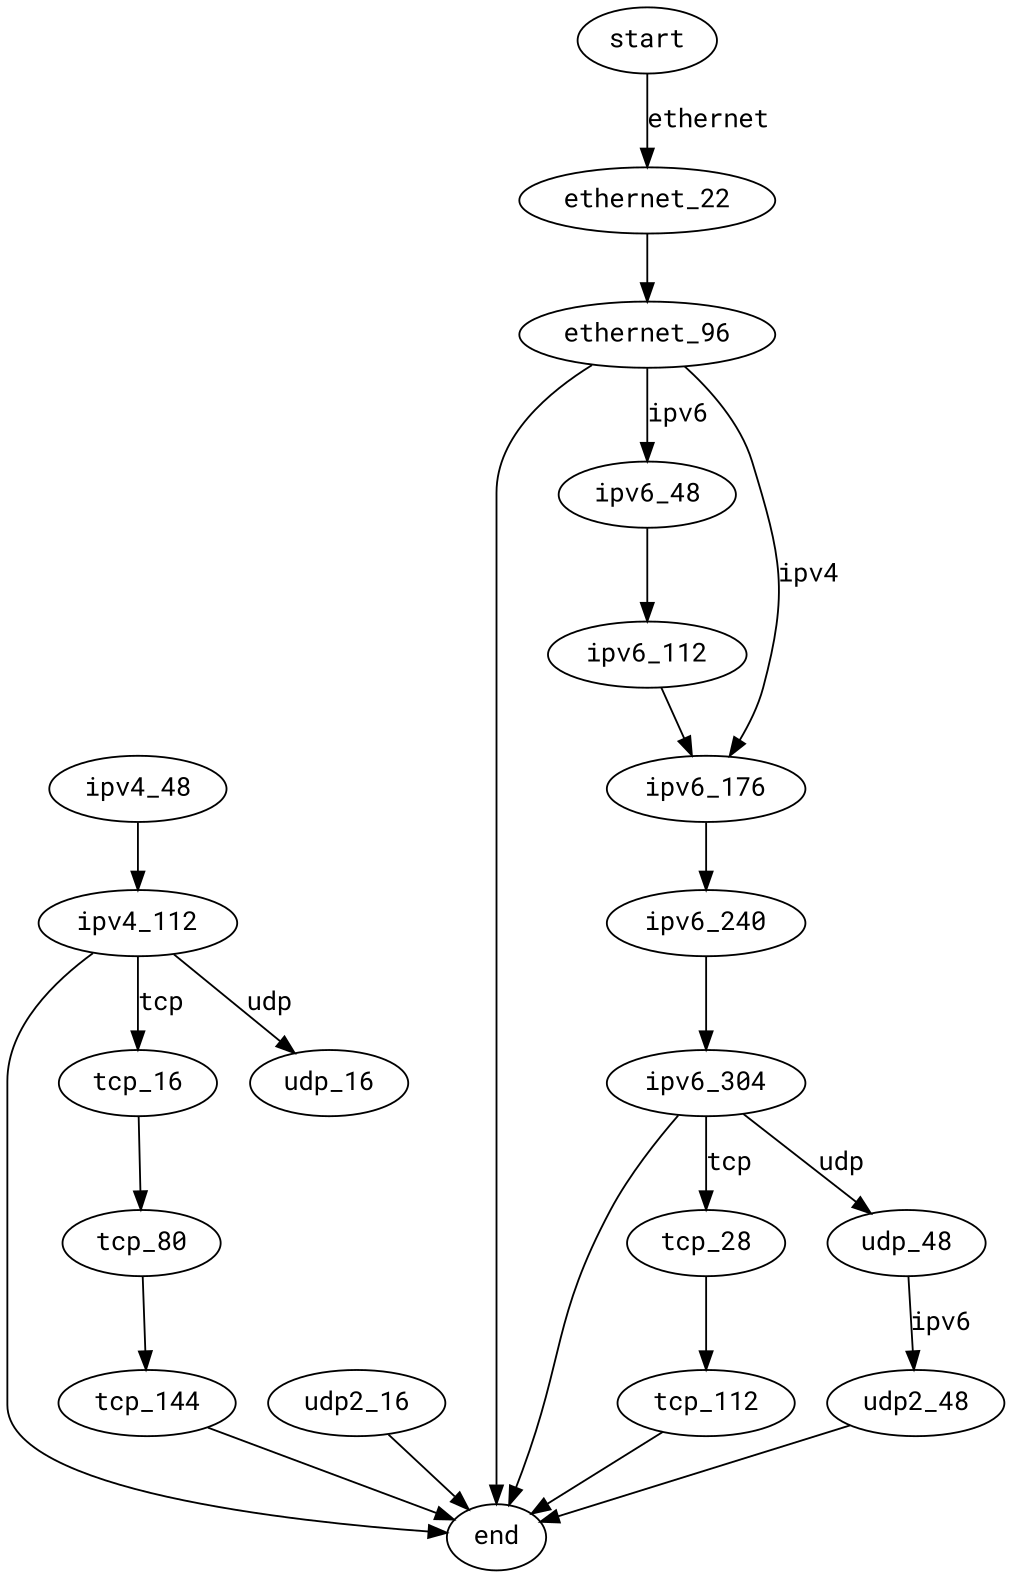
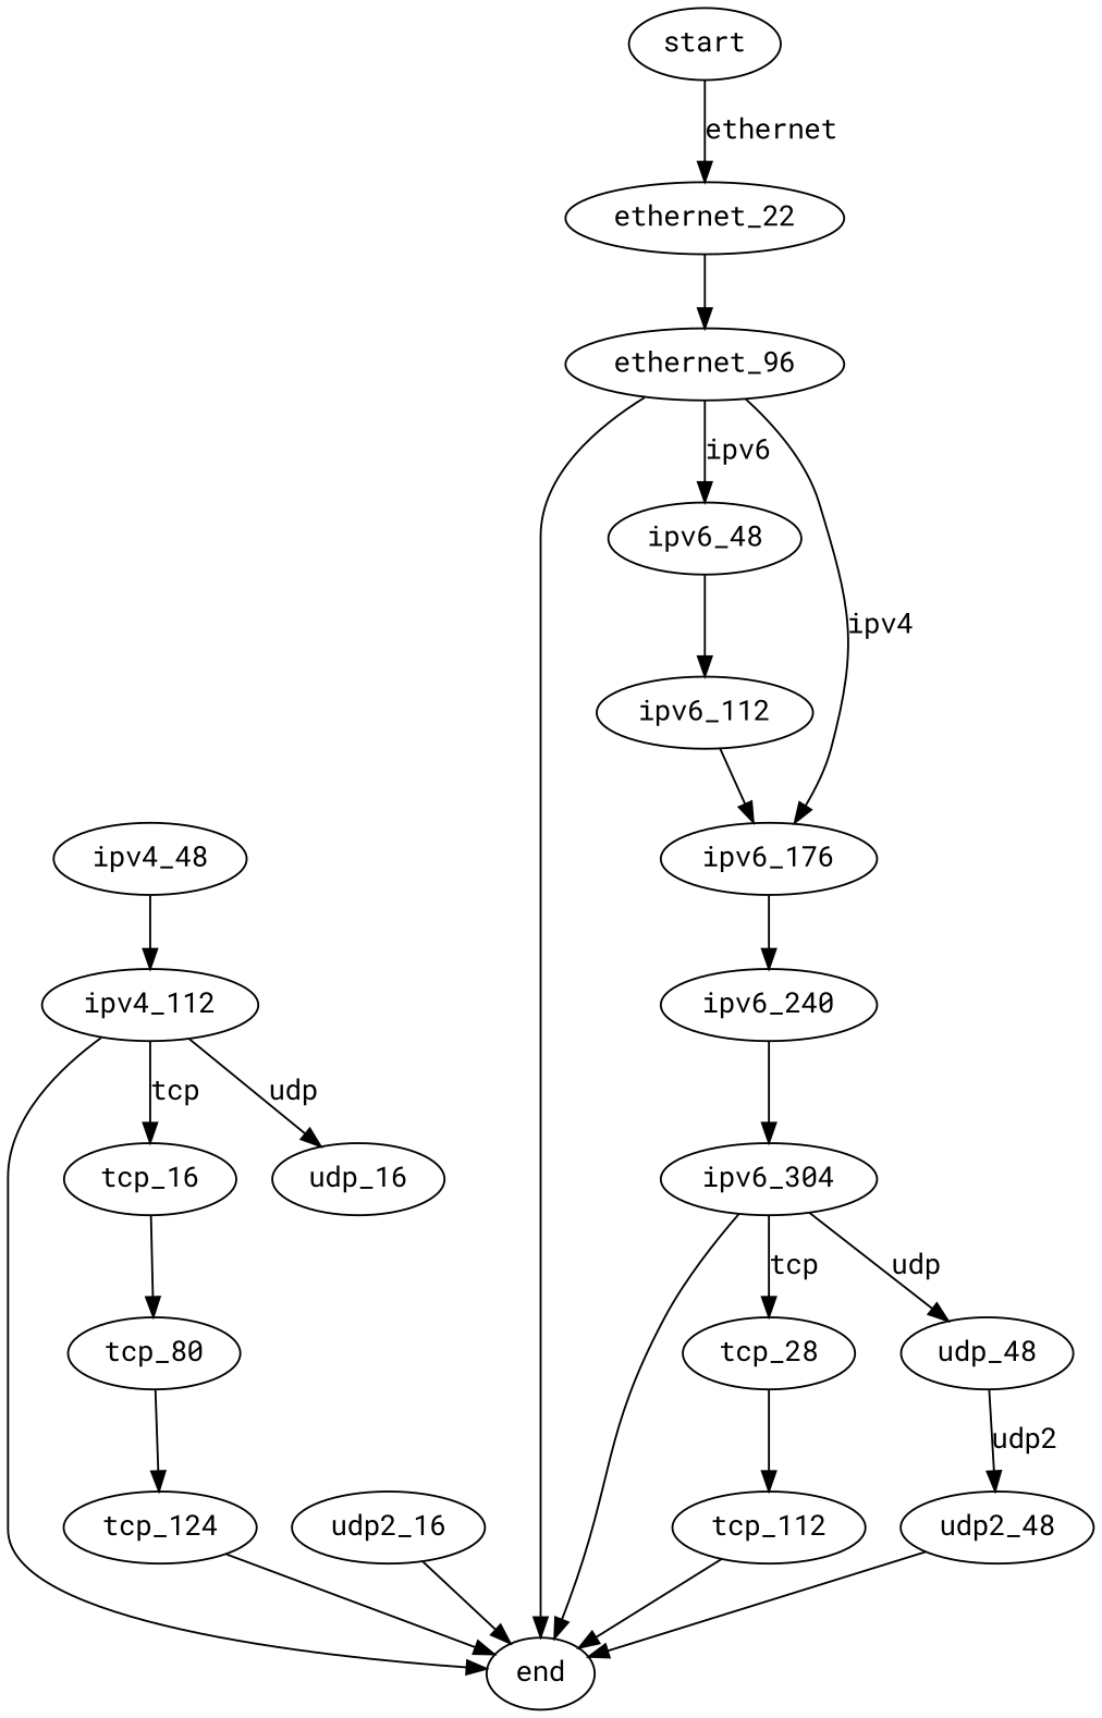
  strict digraph {
    fontname="Roboto Mono"
    node [fontname="Roboto Mono" header=ipv6]
    edge [fontname="Roboto Mono"]
    n1 [header=ethernet label=ethernet_22]
    ethernet_96 [header=ethernet]
    start [header=""]
    end [header=""]
    ipv6_48
    ipv6_176
    ipv4_48 [header=ipv4]
    ipv4_112 [header=ipv4]
    ipv6_112
    tcp_16 [header=tcp]
    udp_16 [header=udp]
    tcp_80 [header=tcp]
-   tcp_144 [header=tcp]
+   tcp_144 [header=tcp label=tcp_124]
    udp2_16 [header=udp2]
    ipv6_240
    ipv6_304
    n17 [header=tcp label=tcp_28]
    udp_48 [header=udp]
    tcp_112 [header=tcp]
    udp2_48 [header=udp2]
    n1 -> ethernet_96
    ethernet_96 -> end
    ethernet_96 -> ipv6_48 [label=ipv6]
    ethernet_96 -> ipv6_176 [label=ipv4]
    start -> n1 [label=ethernet]
    ipv6_48 -> ipv6_112
    ipv6_176 -> ipv6_240
    ipv4_48 -> ipv4_112
    ipv4_112 -> end
    ipv4_112 -> tcp_16 [label=tcp]
    ipv4_112 -> udp_16 [label=udp]
    ipv6_112 -> ipv6_176
    tcp_16 -> tcp_80
    tcp_80 -> tcp_144
    tcp_144 -> end
    udp2_16 -> end
    ipv6_240 -> ipv6_304
    ipv6_304 -> end
    ipv6_304 -> n17 [label=tcp]
    ipv6_304 -> udp_48 [label=udp]
    n17 -> tcp_112
-   udp_48 -> udp2_48 [label=ipv6]
+   udp_48 -> udp2_48 [label=udp2]
    tcp_112 -> end
    udp2_48 -> end
  }
